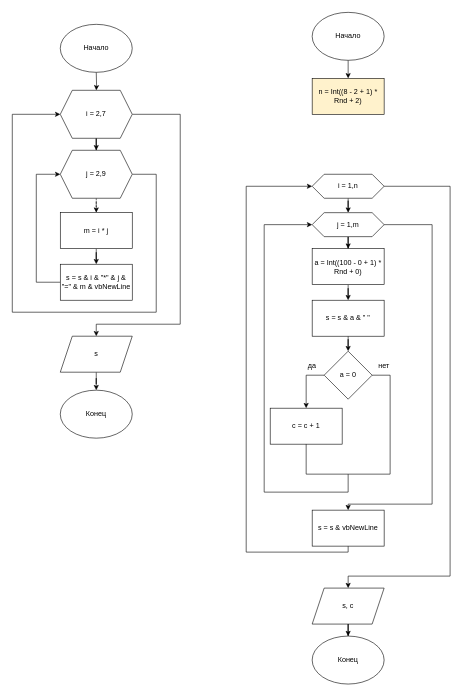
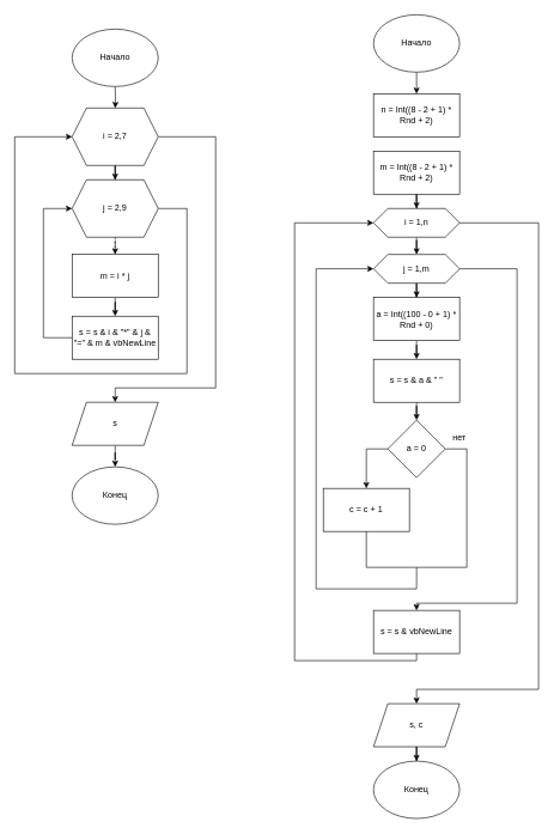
  <mxCell id="0" />
  <mxCell id="1" parent="0" />
  <mxCell id="2" value="" style="edgeStyle=orthogonalEdgeStyle;rounded=0;orthogonalLoop=1;jettySize=auto;html=1;" parent="1" target="6" edge="1"><mxGeometry relative="1" as="geometry"><mxPoint x="160" y="120" as="sourcePoint" /></mxGeometry></mxCell>
  <mxCell id="3" value="Начало" style="ellipse;whiteSpace=wrap;html=1;" parent="1" vertex="1"><mxGeometry x="100" y="40" width="120" height="80" as="geometry" /></mxCell>
  <mxCell id="4" value="" style="edgeStyle=orthogonalEdgeStyle;rounded=0;orthogonalLoop=1;jettySize=auto;html=1;" parent="1" source="6" target="9" edge="1"><mxGeometry relative="1" as="geometry" /></mxCell>
  <mxCell id="5" style="edgeStyle=orthogonalEdgeStyle;rounded=0;orthogonalLoop=1;jettySize=auto;html=1;" parent="1" source="6" target="15" edge="1"><mxGeometry relative="1" as="geometry"><Array as="points"><mxPoint x="300" y="190" /><mxPoint x="300" y="540" /><mxPoint x="160" y="540" /></Array></mxGeometry></mxCell>
  <mxCell id="6" value="i = 2,7" style="shape=hexagon;perimeter=hexagonPerimeter2;whiteSpace=wrap;html=1;fixedSize=1;" parent="1" vertex="1"><mxGeometry x="100" y="150" width="120" height="80" as="geometry" /></mxCell>
  <mxCell id="7" style="edgeStyle=orthogonalEdgeStyle;rounded=0;orthogonalLoop=1;jettySize=auto;html=1;entryX=0.5;entryY=0;entryDx=0;entryDy=0;dashed=1;" parent="1" source="9" target="11" edge="1"><mxGeometry relative="1" as="geometry" /></mxCell>
  <mxCell id="8" style="edgeStyle=orthogonalEdgeStyle;rounded=0;orthogonalLoop=1;jettySize=auto;html=1;entryX=0;entryY=0.5;entryDx=0;entryDy=0;" parent="1" source="9" target="6" edge="1"><mxGeometry relative="1" as="geometry"><Array as="points"><mxPoint x="260" y="290" /><mxPoint x="260" y="520" /><mxPoint x="20" y="520" /><mxPoint x="20" y="190" /></Array></mxGeometry></mxCell>
  <mxCell id="9" value="j = 2,9" style="shape=hexagon;perimeter=hexagonPerimeter2;whiteSpace=wrap;html=1;fixedSize=1;" parent="1" vertex="1"><mxGeometry x="100" y="250" width="120" height="80" as="geometry" /></mxCell>
  <mxCell id="10" style="edgeStyle=orthogonalEdgeStyle;rounded=0;orthogonalLoop=1;jettySize=auto;html=1;entryX=0.5;entryY=0;entryDx=0;entryDy=0;" parent="1" source="11" target="13" edge="1"><mxGeometry relative="1" as="geometry" /></mxCell>
  <mxCell id="11" value="m = i * j" style="rounded=0;whiteSpace=wrap;html=1;" parent="1" vertex="1"><mxGeometry x="100" y="354" width="120" height="60" as="geometry" /></mxCell>
  <mxCell id="12" style="edgeStyle=orthogonalEdgeStyle;rounded=0;orthogonalLoop=1;jettySize=auto;html=1;entryX=0;entryY=0.5;entryDx=0;entryDy=0;" parent="1" source="13" target="9" edge="1"><mxGeometry relative="1" as="geometry"><Array as="points"><mxPoint x="60" y="470" /><mxPoint x="60" y="290" /></Array></mxGeometry></mxCell>
  <mxCell id="13" value="s = s &amp;amp; i &amp;amp; &quot;*&quot; &amp;amp; j &amp;amp; &quot;=&quot; &amp;amp; m &amp;amp; vbNewLine" style="rounded=0;whiteSpace=wrap;html=1;" parent="1" vertex="1"><mxGeometry x="100" y="440" width="120" height="60" as="geometry" /></mxCell>
  <mxCell id="14" value="" style="edgeStyle=orthogonalEdgeStyle;rounded=0;orthogonalLoop=1;jettySize=auto;html=1;" parent="1" source="15" target="16" edge="1"><mxGeometry relative="1" as="geometry" /></mxCell>
  <mxCell id="15" value="s" style="shape=parallelogram;perimeter=parallelogramPerimeter;whiteSpace=wrap;html=1;fixedSize=1;" parent="1" vertex="1"><mxGeometry x="100" y="560" width="120" height="60" as="geometry" /></mxCell>
  <mxCell id="16" value="Конец" style="ellipse;whiteSpace=wrap;html=1;" parent="1" vertex="1"><mxGeometry x="100" y="650" width="120" height="80" as="geometry" /></mxCell>
  <mxCell id="17" value="" style="edgeStyle=orthogonalEdgeStyle;rounded=0;orthogonalLoop=1;jettySize=auto;html=1;" parent="1" edge="1"><mxGeometry relative="1" as="geometry"><mxPoint x="580" y="100" as="sourcePoint" /><mxPoint x="580" y="130" as="targetPoint" /></mxGeometry></mxCell>
  <mxCell id="18" value="Начало" style="ellipse;whiteSpace=wrap;html=1;" parent="1" vertex="1"><mxGeometry x="520" y="20" width="120" height="80" as="geometry" /></mxCell>
- <mxCell id="19" value="n = Int((8 - 2 + 1) * Rnd + 2)" style="rounded=0;whiteSpace=wrap;html=1;fillColor=#fff2cc;" parent="1" vertex="1"><mxGeometry x="520" y="130" width="120" height="60" as="geometry" /></mxCell>
+ <mxCell id="19" value="n = Int((8 - 2 + 1) * Rnd + 2)" style="rounded=0;whiteSpace=wrap;html=1;" parent="1" vertex="1"><mxGeometry x="520" y="130" width="120" height="60" as="geometry" /></mxCell>
+ <mxCell id="20" style="edgeStyle=orthogonalEdgeStyle;rounded=0;orthogonalLoop=1;jettySize=auto;html=1;" edge="1" parent="1" source="21" target="24"><mxGeometry relative="1" as="geometry" /></mxCell>
+ <mxCell id="21" value="m = Int((8 - 2 + 1) * Rnd + 2)" style="rounded=0;whiteSpace=wrap;html=1;" parent="1" vertex="1"><mxGeometry x="520" y="210" width="120" height="60" as="geometry" /></mxCell>
  <mxCell id="22" style="edgeStyle=orthogonalEdgeStyle;rounded=0;orthogonalLoop=1;jettySize=auto;html=1;entryX=0.5;entryY=0;entryDx=0;entryDy=0;" edge="1" parent="1" source="24" target="27"><mxGeometry relative="1" as="geometry" /></mxCell>
  <mxCell id="23" style="edgeStyle=orthogonalEdgeStyle;rounded=0;orthogonalLoop=1;jettySize=auto;html=1;" edge="1" parent="1" source="24" target="43"><mxGeometry relative="1" as="geometry"><mxPoint x="760" y="1003.509" as="targetPoint" /><Array as="points"><mxPoint x="750" y="310" /><mxPoint x="750" y="960" /><mxPoint x="580" y="960" /></Array></mxGeometry></mxCell>
  <mxCell id="24" value="i = 1,n" style="shape=hexagon;perimeter=hexagonPerimeter2;whiteSpace=wrap;html=1;fixedSize=1;" parent="1" vertex="1"><mxGeometry x="520" y="290" width="120" height="40" as="geometry" /></mxCell>
  <mxCell id="25" style="edgeStyle=orthogonalEdgeStyle;rounded=0;orthogonalLoop=1;jettySize=auto;html=1;" edge="1" parent="1" source="27" target="29"><mxGeometry relative="1" as="geometry" /></mxCell>
  <mxCell id="26" style="edgeStyle=orthogonalEdgeStyle;rounded=0;orthogonalLoop=1;jettySize=auto;html=1;entryX=0.5;entryY=0;entryDx=0;entryDy=0;" edge="1" parent="1" source="27" target="36"><mxGeometry relative="1" as="geometry"><Array as="points"><mxPoint x="720" y="374" /><mxPoint x="720" y="840" /><mxPoint x="580" y="840" /></Array></mxGeometry></mxCell>
  <mxCell id="27" value="j = 1,m" style="shape=hexagon;perimeter=hexagonPerimeter2;whiteSpace=wrap;html=1;fixedSize=1;" parent="1" vertex="1"><mxGeometry x="520" y="354" width="120" height="40" as="geometry" /></mxCell>
  <mxCell id="28" style="edgeStyle=orthogonalEdgeStyle;rounded=0;orthogonalLoop=1;jettySize=auto;html=1;entryX=0.5;entryY=0;entryDx=0;entryDy=0;" edge="1" parent="1" source="29" target="31"><mxGeometry relative="1" as="geometry" /></mxCell>
  <mxCell id="29" value="a = Int((100 - 0 + 1) * Rnd + 0)" style="rounded=0;whiteSpace=wrap;html=1;" parent="1" vertex="1"><mxGeometry x="520" y="414" width="120" height="60" as="geometry" /></mxCell>
  <mxCell id="30" style="edgeStyle=orthogonalEdgeStyle;rounded=0;orthogonalLoop=1;jettySize=auto;html=1;entryX=0.5;entryY=0;entryDx=0;entryDy=0;" edge="1" parent="1" source="31" target="34"><mxGeometry relative="1" as="geometry" /></mxCell>
  <mxCell id="31" value="s = s &amp;amp; a &amp;amp; &quot; &quot;" style="rounded=0;whiteSpace=wrap;html=1;" parent="1" vertex="1"><mxGeometry x="520" y="500" width="120" height="60" as="geometry" /></mxCell>
  <mxCell id="32" style="edgeStyle=orthogonalEdgeStyle;rounded=0;orthogonalLoop=1;jettySize=auto;html=1;entryX=0.5;entryY=0;entryDx=0;entryDy=0;" edge="1" parent="1" source="34" target="37"><mxGeometry relative="1" as="geometry"><Array as="points"><mxPoint x="510" y="625" /></Array></mxGeometry></mxCell>
  <mxCell id="33" style="edgeStyle=orthogonalEdgeStyle;rounded=0;orthogonalLoop=1;jettySize=auto;html=1;entryX=0;entryY=0.5;entryDx=0;entryDy=0;" edge="1" parent="1" source="34" target="27"><mxGeometry relative="1" as="geometry"><mxPoint x="630" y="820" as="targetPoint" /><Array as="points"><mxPoint x="650" y="625" /><mxPoint x="650" y="790" /><mxPoint x="580" y="790" /><mxPoint x="580" y="820" /><mxPoint x="440" y="820" /><mxPoint x="440" y="374" /></Array></mxGeometry></mxCell>
  <mxCell id="34" value="a = 0" style="rhombus;whiteSpace=wrap;html=1;" parent="1" vertex="1"><mxGeometry x="540" y="585" width="80" height="80" as="geometry" /></mxCell>
  <mxCell id="35" style="edgeStyle=orthogonalEdgeStyle;rounded=0;orthogonalLoop=1;jettySize=auto;html=1;entryX=0;entryY=0.5;entryDx=0;entryDy=0;" edge="1" parent="1" source="36" target="24"><mxGeometry relative="1" as="geometry"><Array as="points"><mxPoint x="580" y="920" /><mxPoint x="410" y="920" /><mxPoint x="410" y="310" /></Array></mxGeometry></mxCell>
  <mxCell id="36" value="s = s &amp;amp; vbNewLine" style="rounded=0;whiteSpace=wrap;html=1;" parent="1" vertex="1"><mxGeometry x="520" y="850" width="120" height="60" as="geometry" /></mxCell>
  <mxCell id="37" value="c = c + 1" style="rounded=0;whiteSpace=wrap;html=1;" vertex="1" parent="1"><mxGeometry x="450" y="680" width="120" height="60" as="geometry" /></mxCell>
- <mxCell id="38" value="да" style="text;html=1;strokeColor=none;fillColor=none;align=center;verticalAlign=middle;whiteSpace=wrap;rounded=0;" vertex="1" parent="1"><mxGeometry x="500" y="600" width="40" height="20" as="geometry" /></mxCell>
  <mxCell id="39" value="нет" style="text;html=1;strokeColor=none;fillColor=none;align=center;verticalAlign=middle;whiteSpace=wrap;rounded=0;" vertex="1" parent="1"><mxGeometry x="620" y="600" width="40" height="20" as="geometry" /></mxCell>
  <mxCell id="40" value="" style="endArrow=none;html=1;entryX=0.5;entryY=1;entryDx=0;entryDy=0;" edge="1" parent="1" target="37"><mxGeometry width="50" height="50" relative="1" as="geometry"><mxPoint x="510" y="790" as="sourcePoint" /><mxPoint x="535" y="750" as="targetPoint" /></mxGeometry></mxCell>
  <mxCell id="41" value="" style="endArrow=none;html=1;" edge="1" parent="1"><mxGeometry width="50" height="50" relative="1" as="geometry"><mxPoint x="510" y="790" as="sourcePoint" /><mxPoint x="580" y="790" as="targetPoint" /></mxGeometry></mxCell>
  <mxCell id="42" value="" style="edgeStyle=orthogonalEdgeStyle;rounded=0;orthogonalLoop=1;jettySize=auto;html=1;" edge="1" parent="1" source="43" target="44"><mxGeometry relative="1" as="geometry" /></mxCell>
  <mxCell id="43" value="s, c" style="shape=parallelogram;perimeter=parallelogramPerimeter;whiteSpace=wrap;html=1;fixedSize=1;" vertex="1" parent="1"><mxGeometry x="520" y="980" width="120" height="60" as="geometry" /></mxCell>
  <mxCell id="44" value="Конец" style="ellipse;whiteSpace=wrap;html=1;" vertex="1" parent="1"><mxGeometry x="520" y="1060" width="120" height="80" as="geometry" /></mxCell>
